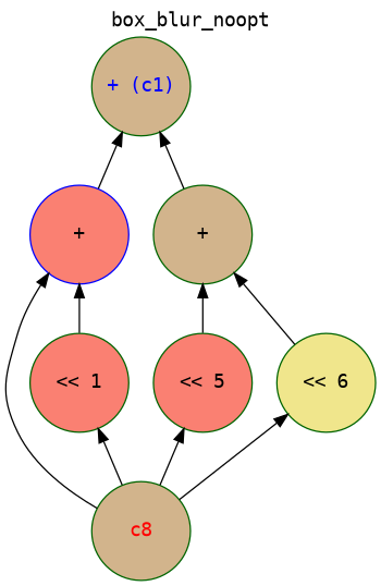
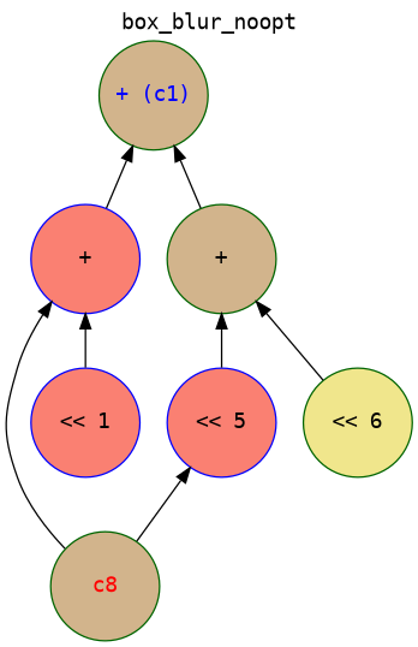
  digraph {
    fontname="DejaVu Sans Mono"
    label=box_blur_noopt
    labelloc=t
    node [color=darkgreen fillcolor=tan fontcolor=black fontname="DejaVu Sans Mono" margin=0 shape=circle style="solid,filled"]
    edge [dir=back fontname="DejaVu Sans Mono"]
    n1 [fontcolor=red label=c8 width=1]
-   n2 [fillcolor=salmon label="<< 1" width=1]
+   n2 [color=blue fillcolor=salmon label="<< 1" width=1]
    n3 [color=blue fillcolor=salmon label="+" width=1]
-   n4 [fillcolor=salmon label="<< 5" width=1]
+   n4 [color=blue fillcolor=salmon label="<< 5" width=1]
    n5 [fillcolor=khaki label="<< 6" width=1]
    n6 [label="+" width=1]
    n7 [fontcolor=blue label="+ (c1)" width=1]
-   n2 -> n1
    n3 -> n1
    n3 -> n2
    n4 -> n1
-   n5 -> n1
    n6 -> n4
    n6 -> n5
    n7 -> n3
    n7 -> n6
  }
